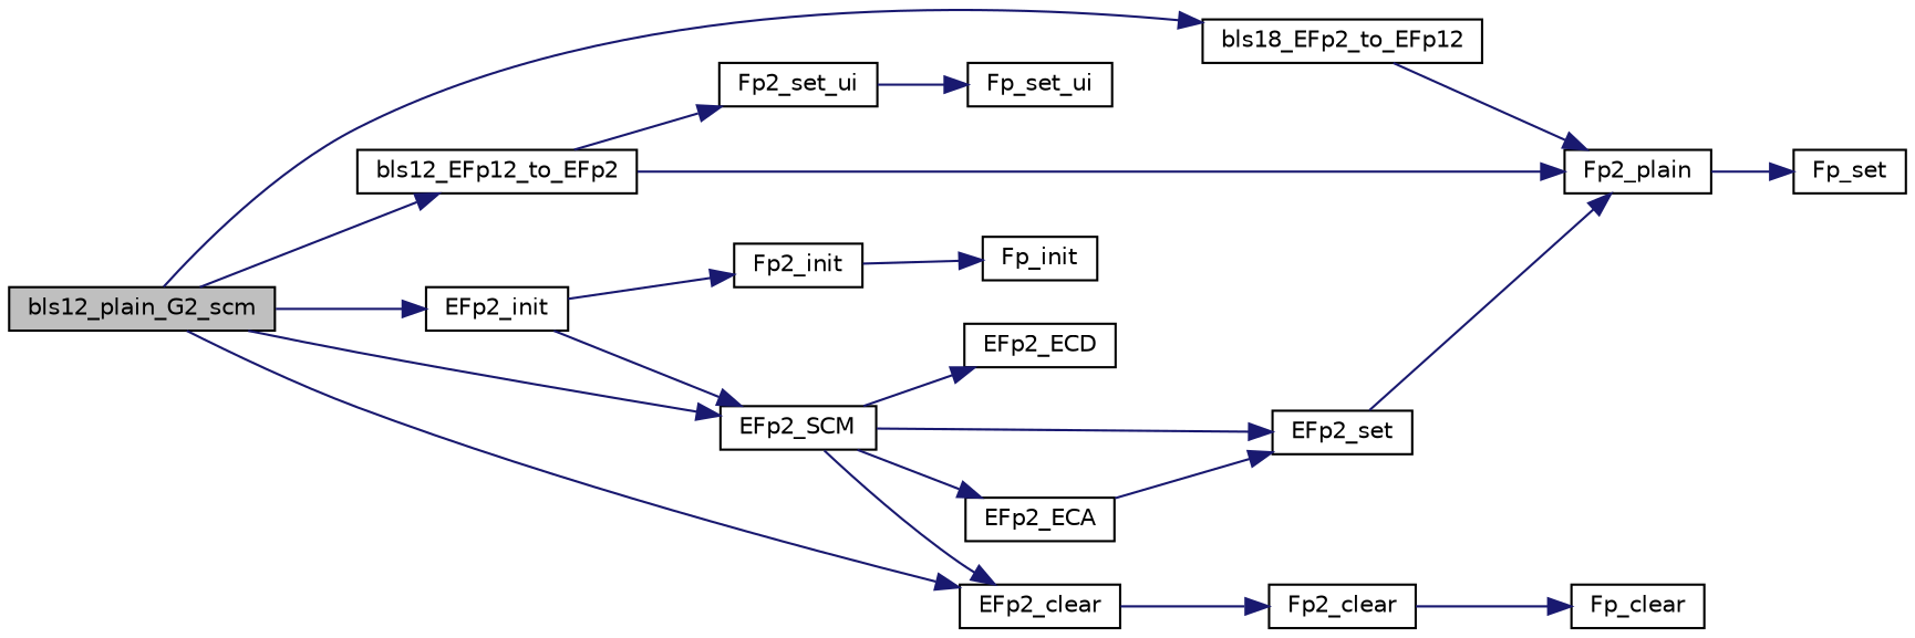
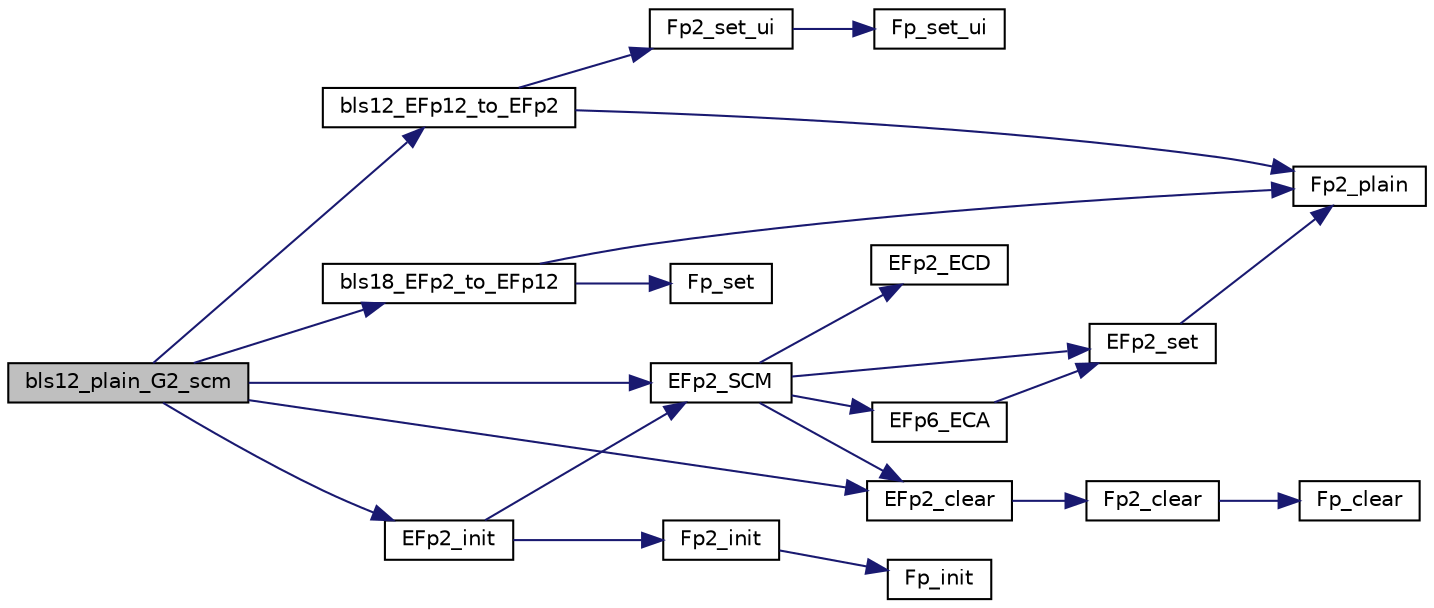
  digraph {
    rankdir=LR
    node [color=black fillcolor=white fontname=Helvetica fontsize=10 shape=record style=filled]
    edge [color=midnightblue fontname=Helvetica fontsize=10 labelfontname=Helvetica labelfontsize=10 style=solid]
    n1 [fillcolor=grey75 fontcolor=black height=0.2 label=bls12_plain_G2_scm width=0.4]
    n2 [height=0.2 label=bls12_EFp12_to_EFp2 width=0.4]
    n3 [height=0.2 label=bls18_EFp2_to_EFp12 width=0.4]
    n4 [height=0.2 label=EFp2_clear width=0.4]
    n5 [height=0.2 label=EFp2_init width=0.4]
    n6 [height=0.2 label=EFp2_SCM width=0.4]
    n7 [height=0.2 label=Fp2_set_ui width=0.4]
    n8 [height=0.2 label=Fp2_plain width=0.4]
    n9 [height=0.2 label=Fp2_clear width=0.4]
    n10 [height=0.2 label=Fp2_init width=0.4]
    n11 [height=0.2 label=EFp2_set width=0.4]
    n12 [height=0.2 label=EFp2_ECD width=0.4]
-   n13 [height=0.2 label=EFp2_ECA width=0.4]
+   n13 [height=0.2 label=EFp6_ECA width=0.4]
    n14 [height=0.2 label=Fp_set_ui width=0.4]
    n15 [height=0.2 label=Fp_set width=0.4]
    n16 [height=0.2 label=Fp_clear width=0.4]
    n17 [height=0.2 label=Fp_init width=0.4]
    n1 -> n2
    n1 -> n3
    n1 -> n4
    n1 -> n5
    n1 -> n6
    n2 -> n7
    n2 -> n8
    n3 -> n8
    n4 -> n9
    n5 -> n6
    n5 -> n10
    n6 -> n4
    n6 -> n11
    n6 -> n12
    n6 -> n13
    n7 -> n14
-   n8 -> n15
+   n3 -> n15
    n9 -> n16
    n10 -> n17
    n11 -> n8
    n13 -> n11
  }
